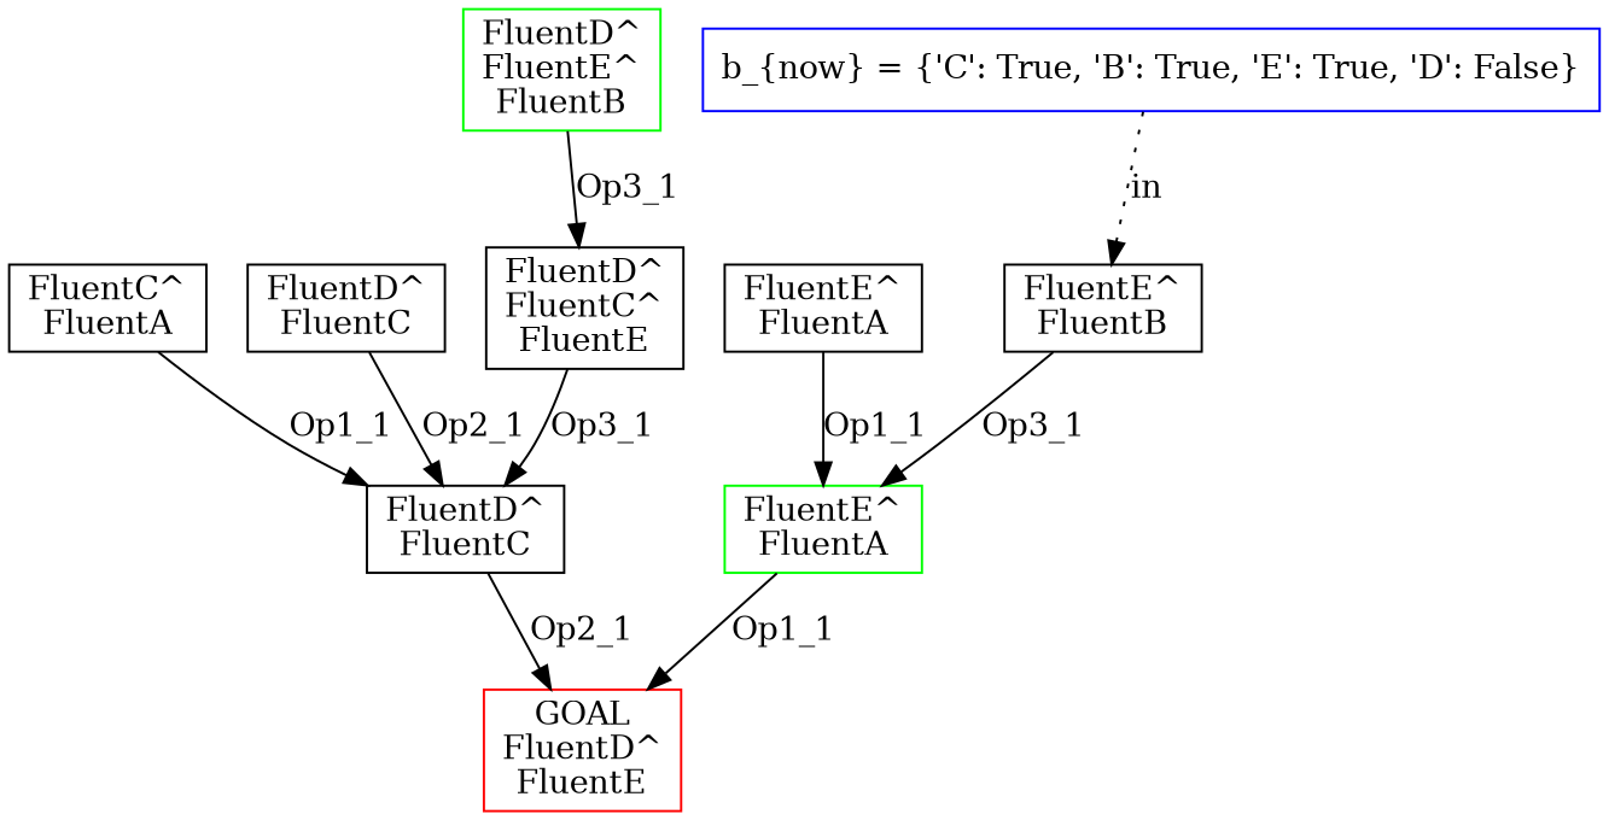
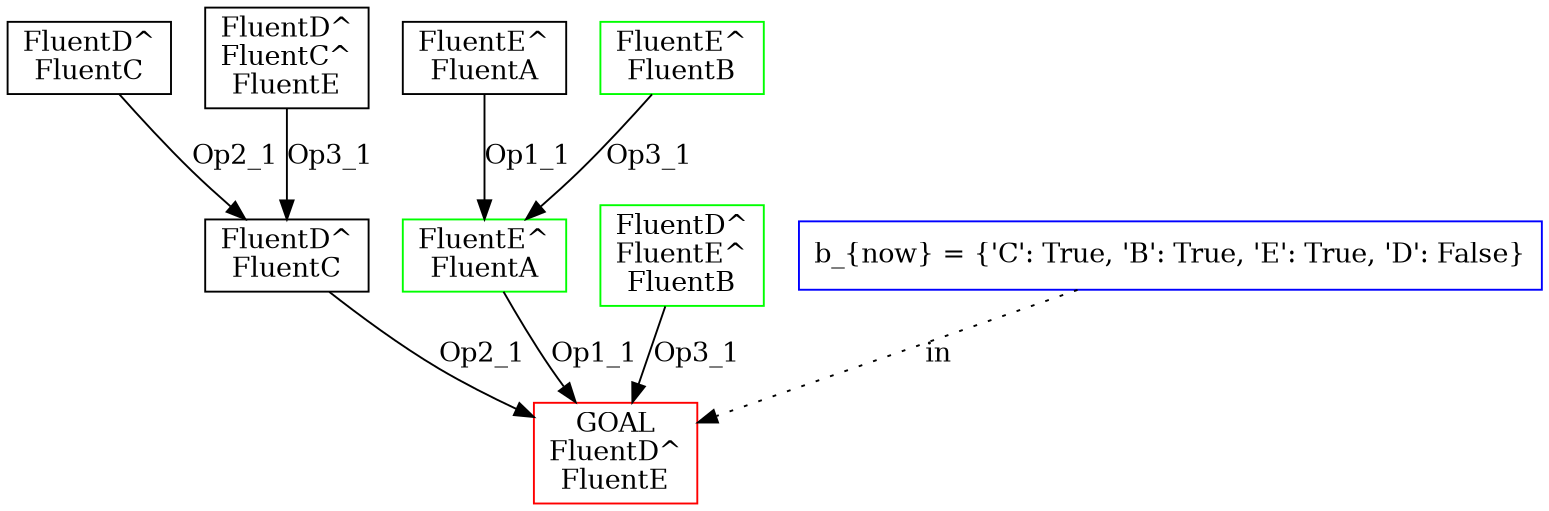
  digraph {
    node [shape=box]
    n1 [color=red label="GOAL\nFluentD^\nFluentE"]
    n2 [label="FluentD^\nFluentC"]
    n3 [color=green label="FluentE^\nFluentA"]
    n4 [color=green label="FluentD^\nFluentE^\nFluentB"]
-   n5 [label="FluentC^\nFluentA"]
    n6 [label="FluentD^\nFluentC"]
    n7 [label="FluentD^\nFluentC^\nFluentE"]
    n8 [label="FluentE^\nFluentA"]
-   n9 [color=black label="FluentE^\nFluentB"]
+   n9 [color=green label="FluentE^\nFluentB"]
    n10 [color=blue label="b_{now} = {'C': True, 'B': True, 'E': True, 'D': False}"]
    n2 -> n1 [label=Op2_1]
    n3 -> n1 [label=Op1_1]
-   n4 -> n7 [label=Op3_1]
-   n5 -> n2 [label=Op1_1]
+   n4 -> n1 [label=Op3_1]
    n6 -> n2 [label=Op2_1]
    n7 -> n2 [label=Op3_1]
    n8 -> n3 [label=Op1_1]
    n9 -> n3 [label=Op3_1]
-   n10 -> n9 [label=in style=dotted]
+   n10 -> n1 [label=in style=dotted]
  }
